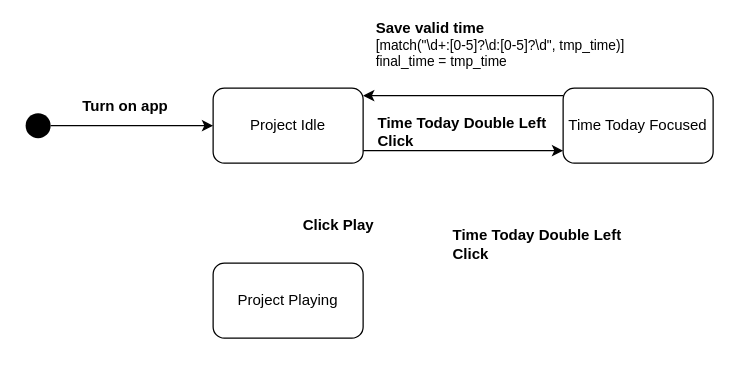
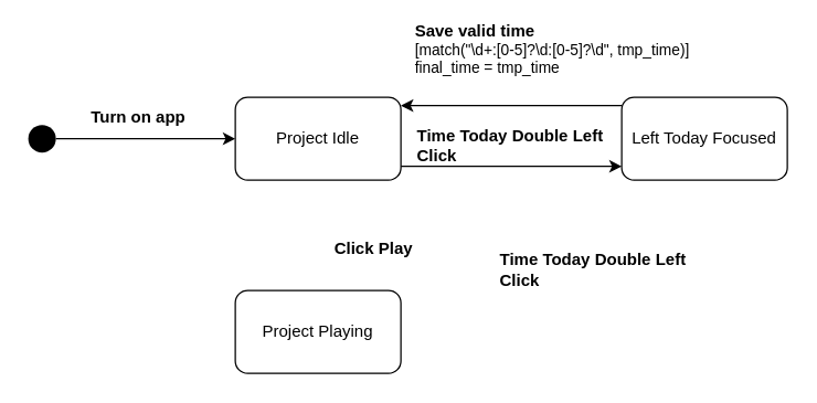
  <mxCell id="0" />
  <mxCell id="1" parent="0" />
  <mxCell id="2" value="" style="edgeStyle=none;html=1;" edge="1" parent="1"><mxGeometry relative="1" as="geometry"><mxPoint x="290" y="120" as="sourcePoint" /><mxPoint x="450" y="120" as="targetPoint" /></mxGeometry></mxCell>
  <mxCell id="3" value="Project Idle" style="rounded=1;whiteSpace=wrap;html=1;" parent="1" vertex="1"><mxGeometry x="170" y="70" width="120" height="60" as="geometry" /></mxCell>
  <mxCell id="4" style="edgeStyle=none;html=1;fontSize=12;" parent="1" source="5" target="3" edge="1"><mxGeometry relative="1" as="geometry"><mxPoint x="160" y="100" as="targetPoint" /></mxGeometry></mxCell>
  <mxCell id="5" value="" style="ellipse;fillColor=#000000;strokeColor=none;" parent="1" vertex="1"><mxGeometry x="20" y="90" width="20" height="20" as="geometry" /></mxCell>
  <mxCell id="6" value="Project Playing" style="rounded=1;whiteSpace=wrap;html=1;fontSize=12;" parent="1" vertex="1"><mxGeometry x="170" y="210" width="120" height="60" as="geometry" /></mxCell>
  <mxCell id="7" value="&lt;b&gt;Turn on app&lt;/b&gt;" style="text;html=1;strokeColor=none;fillColor=none;align=center;verticalAlign=middle;whiteSpace=wrap;rounded=0;" vertex="1" parent="1"><mxGeometry x="60" y="70" width="80" height="30" as="geometry" /></mxCell>
  <mxCell id="8" value="&lt;b&gt;Click Play&lt;/b&gt;" style="text;html=1;align=center;verticalAlign=middle;resizable=0;points=[];autosize=1;strokeColor=none;fillColor=none;" vertex="1" parent="1"><mxGeometry x="235" y="170" width="70" height="20" as="geometry" /></mxCell>
- <mxCell id="9" value="Time Today Focused" style="rounded=1;whiteSpace=wrap;html=1;" vertex="1" parent="1"><mxGeometry x="450" y="70" width="120" height="60" as="geometry" /></mxCell>
+ <mxCell id="9" value="Left Today Focused" style="rounded=1;whiteSpace=wrap;html=1;" vertex="1" parent="1"><mxGeometry x="450" y="70" width="120" height="60" as="geometry" /></mxCell>
  <mxCell id="10" value="&lt;b&gt;Time Today Double Left Click&lt;/b&gt;" style="text;html=1;strokeColor=none;fillColor=none;align=left;verticalAlign=middle;whiteSpace=wrap;rounded=0;" vertex="1" parent="1"><mxGeometry x="300" y="90" width="160" height="30" as="geometry" /></mxCell>
  <mxCell id="11" value="" style="endArrow=classic;html=1;" edge="1" parent="1"><mxGeometry width="50" height="50" relative="1" as="geometry"><mxPoint x="450" y="76" as="sourcePoint" /><mxPoint x="290" y="76" as="targetPoint" /></mxGeometry></mxCell>
  <mxCell id="12" value="&lt;div style=&quot;text-align: left&quot;&gt;&lt;b&gt;&lt;font style=&quot;font-size: 12px&quot;&gt;Save valid time&lt;/font&gt;&lt;/b&gt;&lt;/div&gt;&lt;span style=&quot;font-size: 11px&quot;&gt;&lt;div style=&quot;text-align: left&quot;&gt;&lt;span&gt;[match(&quot;&lt;/span&gt;&lt;font style=&quot;font-family: &amp;#34;helvetica&amp;#34; , &amp;#34;arial&amp;#34; , &amp;#34;freesans&amp;#34; , sans-serif&quot;&gt;\d+:[0-5]?\d:[0-5]?\d&quot;, tmp_time)&lt;/font&gt;&lt;span style=&quot;font-family: &amp;#34;helvetica&amp;#34;&quot;&gt;]&lt;/span&gt;&lt;/div&gt;&lt;/span&gt;&lt;span style=&quot;font-size: 11px&quot;&gt;&lt;div style=&quot;text-align: left&quot;&gt;&lt;span&gt;final_time = tmp_time&lt;/span&gt;&lt;/div&gt;&lt;/span&gt;" style="text;html=1;strokeColor=none;fillColor=none;align=center;verticalAlign=middle;whiteSpace=wrap;rounded=0;" vertex="1" parent="1"><mxGeometry x="280" y="20" width="240" height="30" as="geometry" /></mxCell>
  <mxCell id="13" value="&lt;b&gt;Time Today Double Left Click&lt;/b&gt;" style="text;html=1;strokeColor=none;fillColor=none;align=left;verticalAlign=middle;whiteSpace=wrap;rounded=0;" vertex="1" parent="1"><mxGeometry x="360" y="180" width="160" height="30" as="geometry" /></mxCell>
